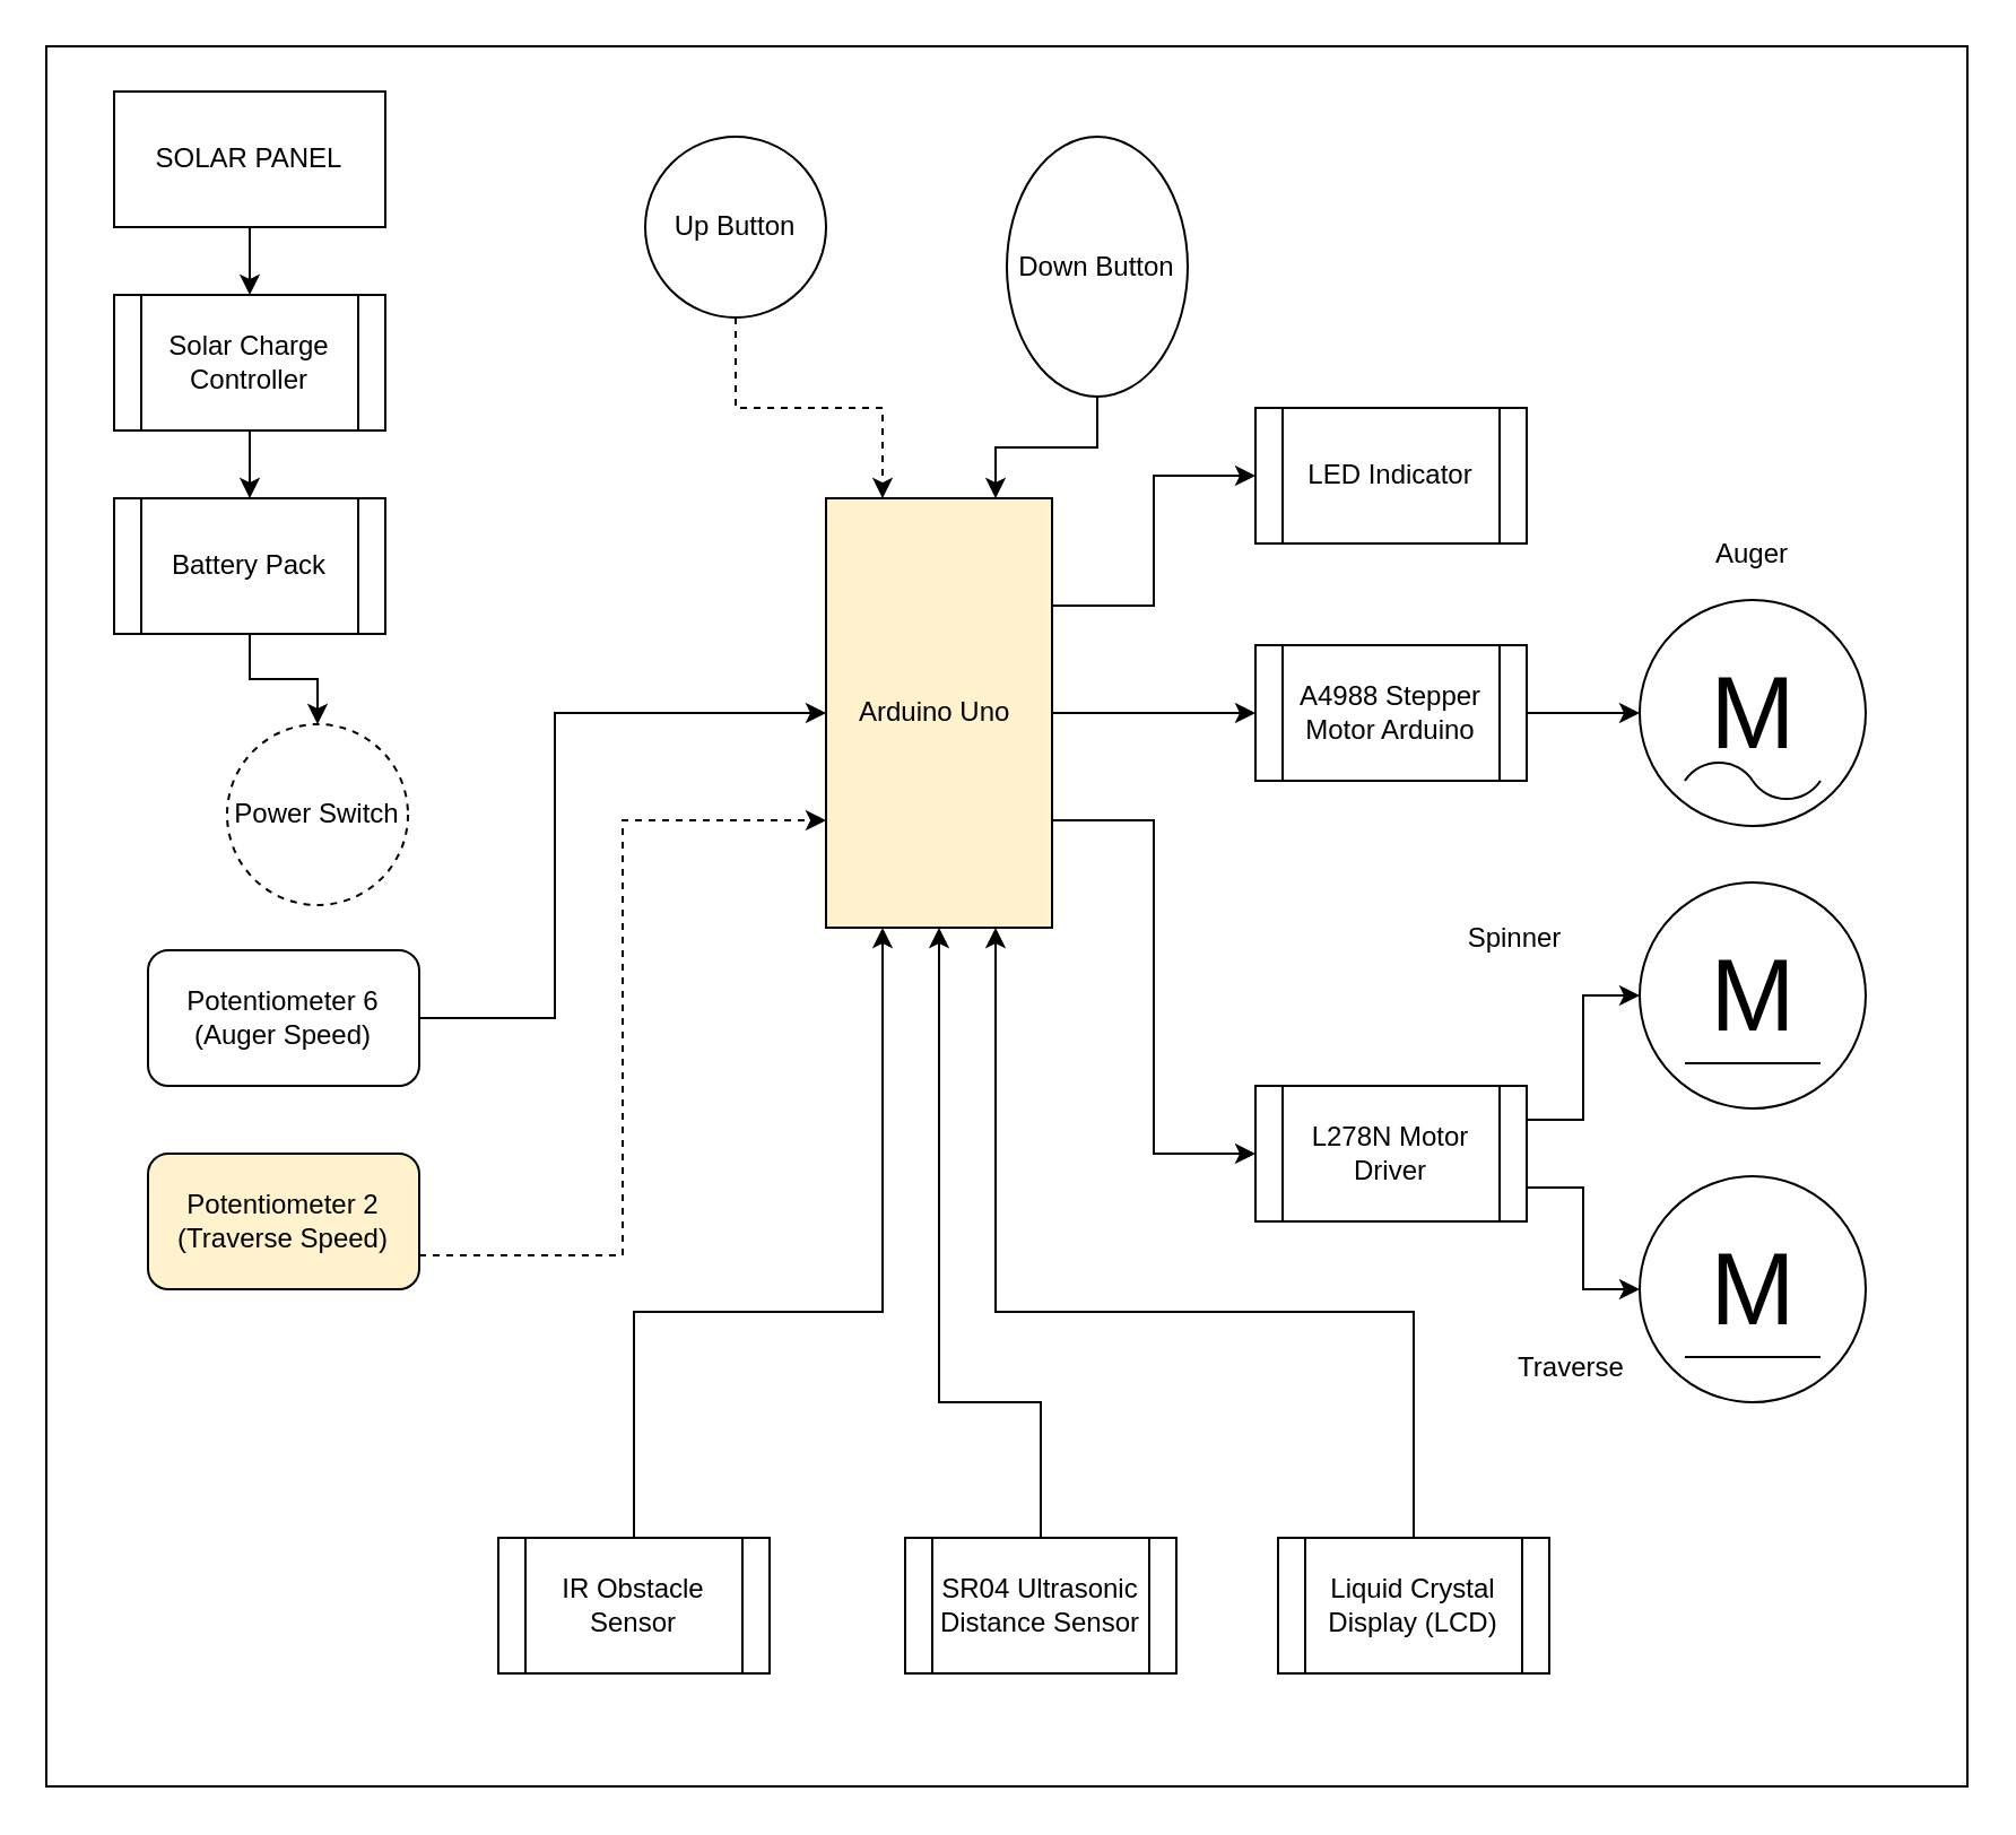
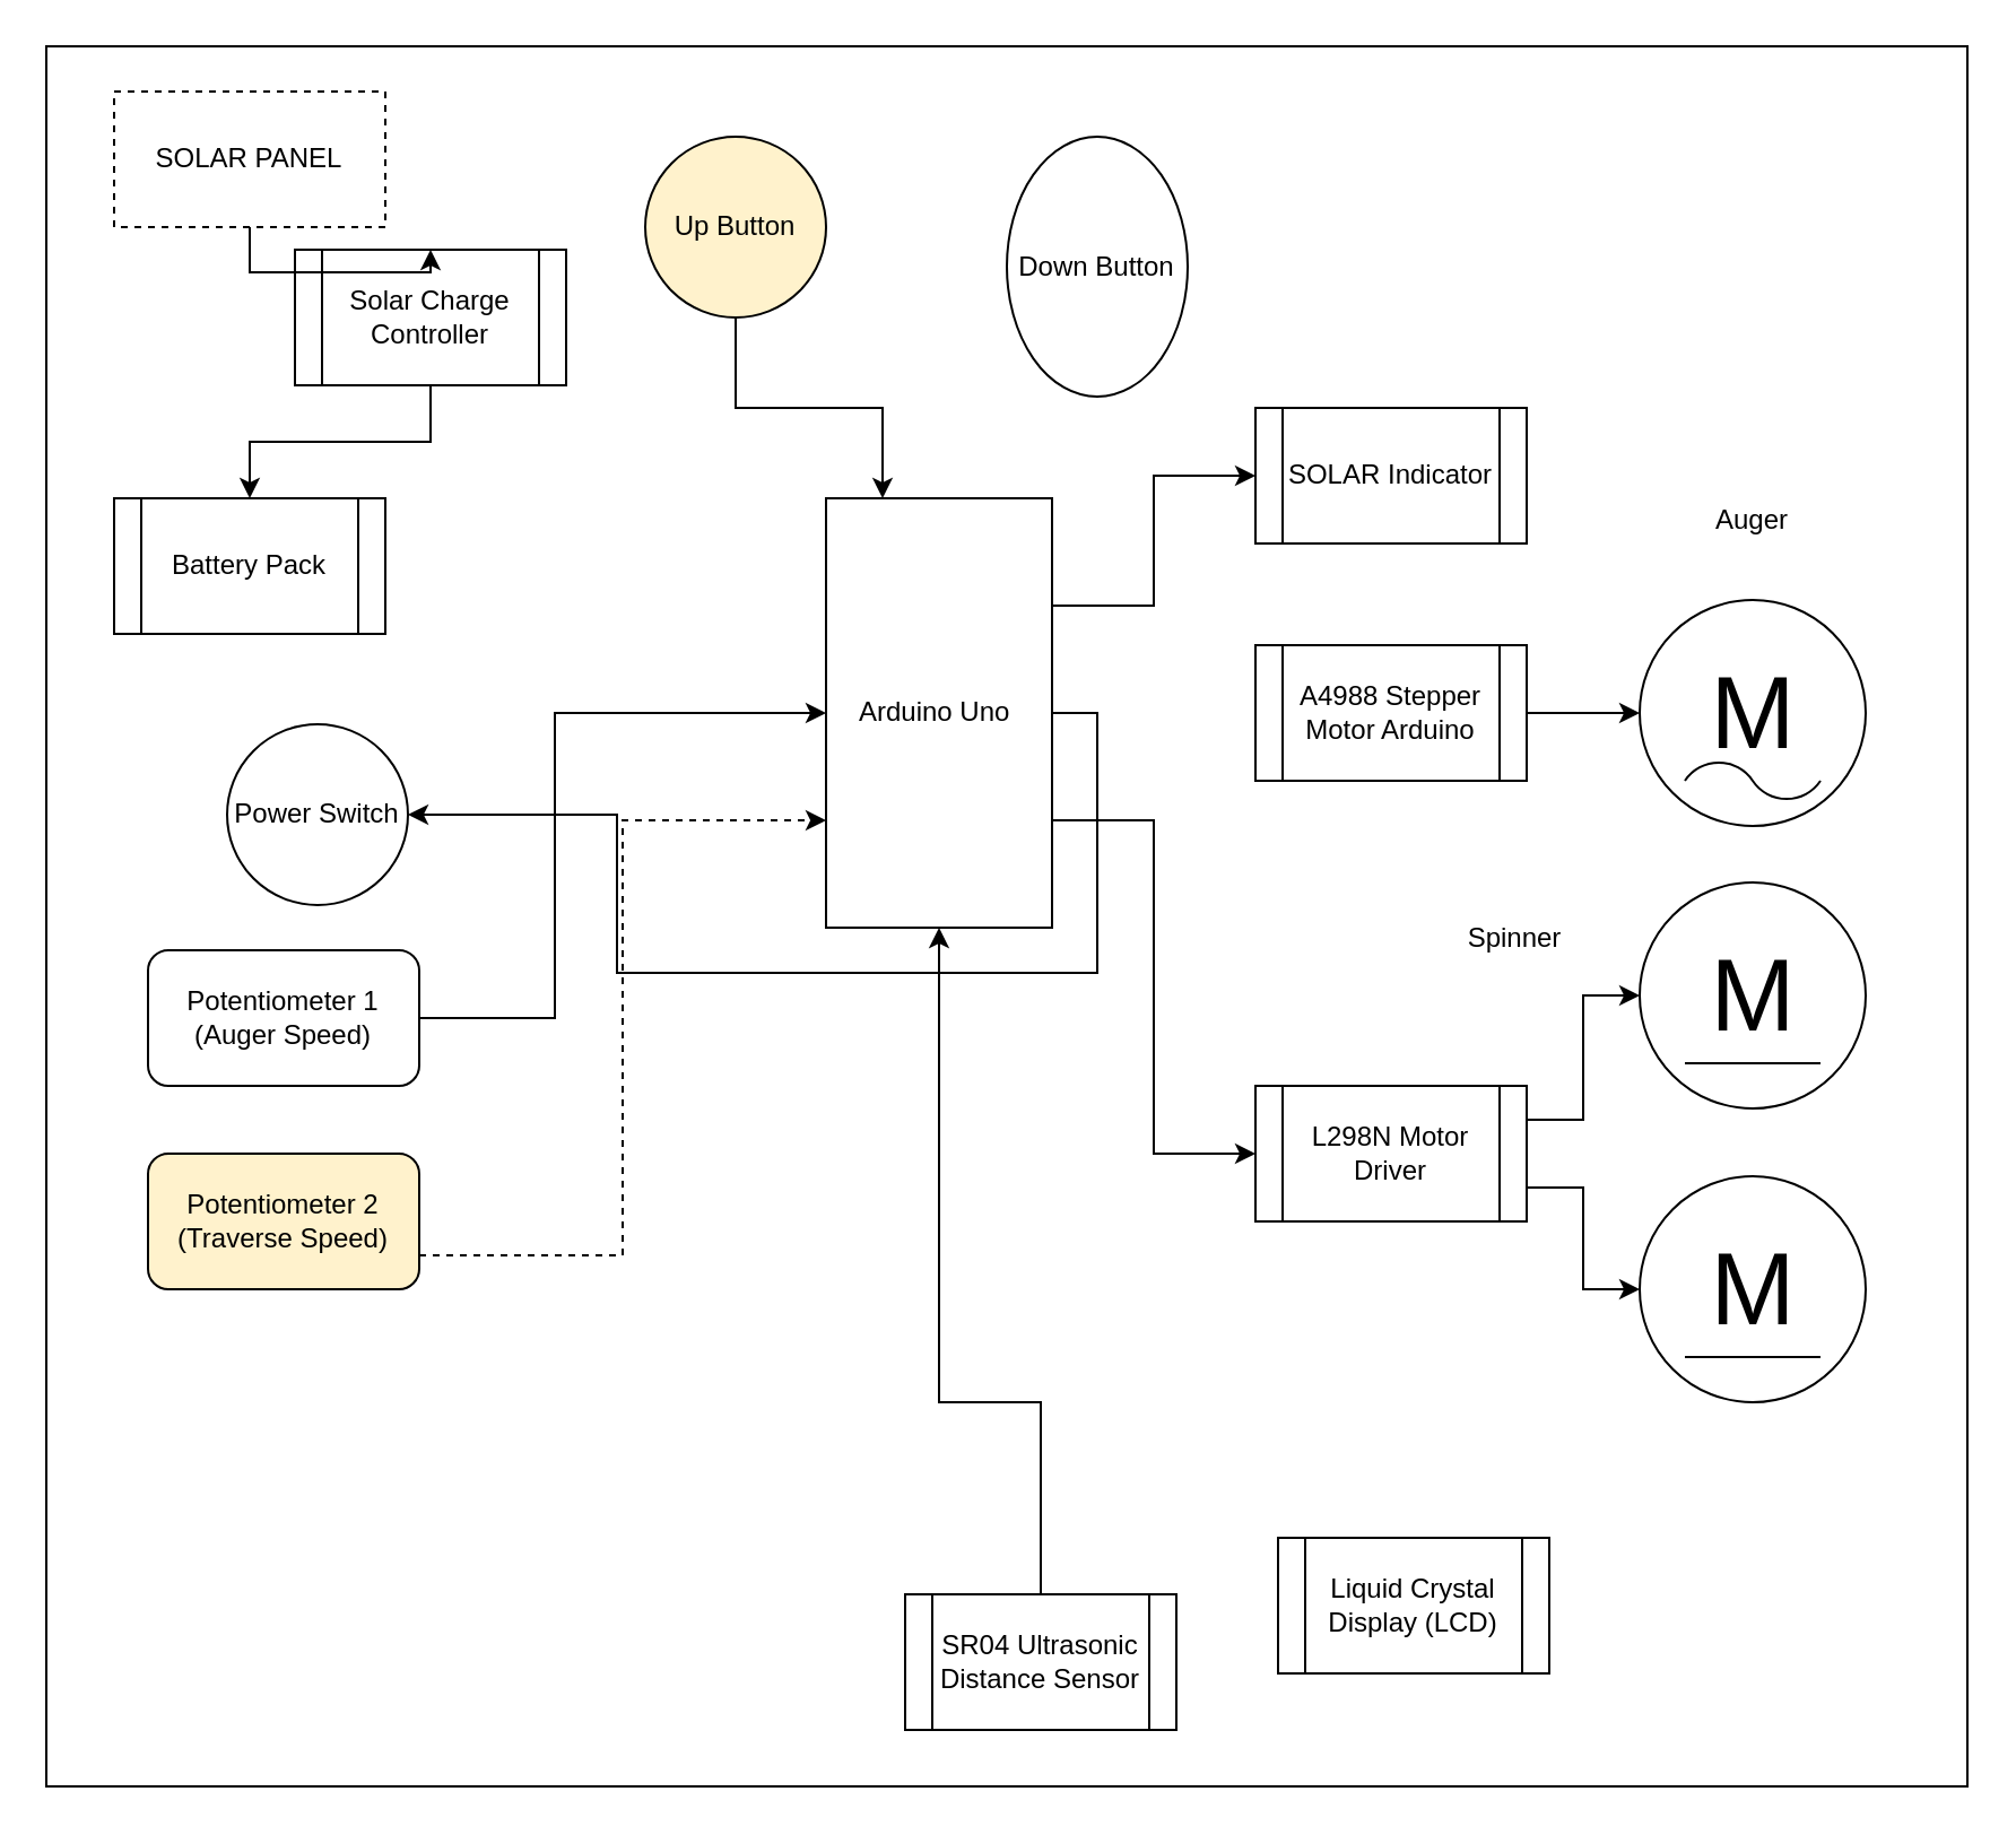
  <mxCell id="0" />
  <mxCell id="1" parent="0" />
  <mxCell id="2" value="" style="rounded=0;whiteSpace=wrap;html=1;" parent="1" vertex="1"><mxGeometry y="20" width="850" height="770" as="geometry" x="20" /></mxCell>
  <mxCell id="3" style="edgeStyle=orthogonalEdgeStyle;rounded=0;orthogonalLoop=1;jettySize=auto;html=1;exitX=1;exitY=0.25;exitDx=0;exitDy=0;entryX=0;entryY=0.5;entryDx=0;entryDy=0;" parent="1" source="6" target="22" edge="1"><mxGeometry relative="1" as="geometry" /></mxCell>
- <mxCell id="4" style="edgeStyle=orthogonalEdgeStyle;rounded=0;orthogonalLoop=1;jettySize=auto;html=1;exitX=1;exitY=0.5;exitDx=0;exitDy=0;entryX=0;entryY=0.5;entryDx=0;entryDy=0;" parent="1" source="6" target="13" edge="1"><mxGeometry relative="1" as="geometry" /></mxCell>
+ <mxCell id="4" style="edgeStyle=orthogonalEdgeStyle;rounded=0;orthogonalLoop=1;jettySize=auto;html=1;exitX=1;exitY=0.5;exitDx=0;exitDy=0;" parent="1" source="6" target="11" edge="1"><mxGeometry relative="1" as="geometry" /></mxCell>
  <mxCell id="5" style="edgeStyle=orthogonalEdgeStyle;rounded=0;orthogonalLoop=1;jettySize=auto;html=1;exitX=1;exitY=0.75;exitDx=0;exitDy=0;entryX=0;entryY=0.5;entryDx=0;entryDy=0;" parent="1" source="6" target="18" edge="1"><mxGeometry relative="1" as="geometry" /></mxCell>
- <mxCell id="6" value="Arduino Uno&amp;nbsp;" style="rounded=0;whiteSpace=wrap;html=1;fillColor=#fff2cc;" parent="1" vertex="1"><mxGeometry x="365" y="220" width="100" height="190" as="geometry" /></mxCell>
- <mxCell id="7" style="edgeStyle=orthogonalEdgeStyle;rounded=0;orthogonalLoop=1;jettySize=auto;html=1;exitX=0.5;exitY=1;exitDx=0;exitDy=0;entryX=0.25;entryY=0;entryDx=0;entryDy=0;dashed=1;" parent="1" source="8" target="6" edge="1"><mxGeometry relative="1" as="geometry" /></mxCell>
- <mxCell id="8" value="Up Button" style="ellipse;whiteSpace=wrap;html=1;aspect=fixed;" parent="1" vertex="1"><mxGeometry x="285" y="60" width="80" height="80" as="geometry" /></mxCell>
- <mxCell id="9" style="edgeStyle=orthogonalEdgeStyle;rounded=0;orthogonalLoop=1;jettySize=auto;html=1;exitX=0.5;exitY=1;exitDx=0;exitDy=0;entryX=0.75;entryY=0;entryDx=0;entryDy=0;" parent="1" source="10" target="6" edge="1"><mxGeometry relative="1" as="geometry" /></mxCell>
+ <mxCell id="6" value="Arduino Uno&amp;nbsp;" style="rounded=0;whiteSpace=wrap;html=1;" parent="1" vertex="1"><mxGeometry x="365" y="220" width="100" height="190" as="geometry" /></mxCell>
+ <mxCell id="7" style="edgeStyle=orthogonalEdgeStyle;rounded=0;orthogonalLoop=1;jettySize=auto;html=1;exitX=0.5;exitY=1;exitDx=0;exitDy=0;entryX=0.25;entryY=0;entryDx=0;entryDy=0;" parent="1" source="8" target="6" edge="1"><mxGeometry relative="1" as="geometry" /></mxCell>
+ <mxCell id="8" value="Up Button" style="ellipse;whiteSpace=wrap;html=1;aspect=fixed;fillColor=#fff2cc;" parent="1" vertex="1"><mxGeometry x="285" y="60" width="80" height="80" as="geometry" /></mxCell>
  <mxCell id="10" value="Down Button" style="ellipse;whiteSpace=wrap;html=1;aspect=fixed;" parent="1" vertex="1"><mxGeometry x="445" y="60" width="80" height="115" as="geometry" /></mxCell>
- <mxCell id="11" value="Power Switch" style="ellipse;whiteSpace=wrap;html=1;aspect=fixed;dashed=1;" parent="1" vertex="1"><mxGeometry x="100" y="320" width="80" height="80" as="geometry" /></mxCell>
+ <mxCell id="11" value="Power Switch" style="ellipse;whiteSpace=wrap;html=1;aspect=fixed;" parent="1" vertex="1"><mxGeometry x="100" y="320" width="80" height="80" as="geometry" /></mxCell>
  <mxCell id="12" style="edgeStyle=orthogonalEdgeStyle;rounded=0;orthogonalLoop=1;jettySize=auto;html=1;exitX=1;exitY=0.5;exitDx=0;exitDy=0;entryX=0;entryY=0.5;entryDx=0;entryDy=0;entryPerimeter=0;" parent="1" source="13" target="14" edge="1"><mxGeometry relative="1" as="geometry" /></mxCell>
  <mxCell id="13" value="A4988 Stepper Motor Arduino" style="shape=process;whiteSpace=wrap;html=1;backgroundOutline=1;" parent="1" vertex="1"><mxGeometry x="555" y="285" width="120" height="60" as="geometry" /></mxCell>
  <mxCell id="14" value="M" style="dashed=0;outlineConnect=0;align=center;html=1;shape=mxgraph.pid.engines.electric_motor_(ac);fontSize=45;" parent="1" vertex="1"><mxGeometry x="725" y="265" width="100" height="100" as="geometry" /></mxCell>
  <mxCell id="15" value="M" style="dashed=0;outlineConnect=0;align=center;html=1;shape=mxgraph.pid.engines.electric_motor_(dc);fontSize=45;" parent="1" vertex="1"><mxGeometry x="725" y="390" width="100" height="100" as="geometry" /></mxCell>
  <mxCell id="16" style="edgeStyle=orthogonalEdgeStyle;rounded=0;orthogonalLoop=1;jettySize=auto;html=1;exitX=1;exitY=0.25;exitDx=0;exitDy=0;" parent="1" source="18" target="15" edge="1"><mxGeometry relative="1" as="geometry" /></mxCell>
  <mxCell id="17" style="edgeStyle=orthogonalEdgeStyle;rounded=0;orthogonalLoop=1;jettySize=auto;html=1;exitX=1;exitY=0.75;exitDx=0;exitDy=0;entryX=0;entryY=0.5;entryDx=0;entryDy=0;entryPerimeter=0;" parent="1" source="18" target="19" edge="1"><mxGeometry relative="1" as="geometry" /></mxCell>
- <mxCell id="18" value="L278N Motor Driver" style="shape=process;whiteSpace=wrap;html=1;backgroundOutline=1;" parent="1" vertex="1"><mxGeometry x="555" y="480" width="120" height="60" as="geometry" /></mxCell>
+ <mxCell id="18" value="L298N Motor Driver" style="shape=process;whiteSpace=wrap;html=1;backgroundOutline=1;" parent="1" vertex="1"><mxGeometry x="555" y="480" width="120" height="60" as="geometry" /></mxCell>
  <mxCell id="19" value="M" style="dashed=0;outlineConnect=0;align=center;html=1;shape=mxgraph.pid.engines.electric_motor_(dc);fontSize=45;" parent="1" vertex="1"><mxGeometry x="725" y="520" width="100" height="100" as="geometry" /></mxCell>
- <mxCell id="20" value="" style="edgeStyle=orthogonalEdgeStyle;rounded=0;orthogonalLoop=1;jettySize=auto;html=1;" parent="1" source="21" target="11" edge="1"><mxGeometry relative="1" as="geometry" /></mxCell>
  <mxCell id="21" value="Battery Pack" style="shape=process;whiteSpace=wrap;html=1;backgroundOutline=1;" parent="1" vertex="1"><mxGeometry x="50" y="220" width="120" height="60" as="geometry" /></mxCell>
- <mxCell id="22" value="LED Indicator" style="shape=process;whiteSpace=wrap;html=1;backgroundOutline=1;" parent="1" vertex="1"><mxGeometry x="555" y="180" width="120" height="60" as="geometry" /></mxCell>
- <mxCell id="23" style="edgeStyle=orthogonalEdgeStyle;rounded=0;orthogonalLoop=1;jettySize=auto;html=1;exitX=0.5;exitY=0;exitDx=0;exitDy=0;entryX=0.75;entryY=1;entryDx=0;entryDy=0;" parent="1" source="24" target="6" edge="1"><mxGeometry relative="1" as="geometry"><Array as="points"><mxPoint x="625" y="580" /><mxPoint x="440" y="580" /></Array></mxGeometry></mxCell>
+ <mxCell id="22" value="SOLAR Indicator" style="shape=process;whiteSpace=wrap;html=1;backgroundOutline=1;" parent="1" vertex="1"><mxGeometry x="555" y="180" width="120" height="60" as="geometry" /></mxCell>
  <mxCell id="24" value="Liquid Crystal Display (LCD)" style="shape=process;whiteSpace=wrap;html=1;backgroundOutline=1;" parent="1" vertex="1"><mxGeometry x="565" y="680" width="120" height="60" as="geometry" /></mxCell>
  <mxCell id="25" style="edgeStyle=orthogonalEdgeStyle;rounded=0;orthogonalLoop=1;jettySize=auto;html=1;exitX=1;exitY=0.5;exitDx=0;exitDy=0;entryX=0;entryY=0.5;entryDx=0;entryDy=0;" parent="1" source="26" target="6" edge="1"><mxGeometry relative="1" as="geometry"><Array as="points"><mxPoint x="245" y="450" /><mxPoint x="245" y="315" /></Array></mxGeometry></mxCell>
- <mxCell id="26" value="Potentiometer 6&lt;br&gt;(Auger Speed)" style="rounded=1;whiteSpace=wrap;html=1;" parent="1" vertex="1"><mxGeometry x="65" y="420" width="120" height="60" as="geometry" /></mxCell>
+ <mxCell id="26" value="Potentiometer 1&lt;br&gt;(Auger Speed)" style="rounded=1;whiteSpace=wrap;html=1;" parent="1" vertex="1"><mxGeometry x="65" y="420" width="120" height="60" as="geometry" /></mxCell>
  <mxCell id="27" style="edgeStyle=orthogonalEdgeStyle;rounded=0;orthogonalLoop=1;jettySize=auto;html=1;exitX=1;exitY=0.75;exitDx=0;exitDy=0;entryX=0;entryY=0.75;entryDx=0;entryDy=0;dashed=1;" parent="1" source="28" target="6" edge="1"><mxGeometry relative="1" as="geometry" /></mxCell>
  <mxCell id="28" value="Potentiometer 2&lt;br&gt;(Traverse Speed)" style="rounded=1;whiteSpace=wrap;html=1;fillColor=#fff2cc;" parent="1" vertex="1"><mxGeometry x="65" y="510" width="120" height="60" as="geometry" /></mxCell>
- <mxCell id="29" value="Auger" style="text;html=1;strokeColor=none;fillColor=none;align=center;verticalAlign=middle;whiteSpace=wrap;rounded=0;" parent="1" vertex="1"><mxGeometry x="745" y="230" width="60" height="30" as="geometry" /></mxCell>
+ <mxCell id="29" value="Auger" style="text;html=1;strokeColor=none;fillColor=none;align=center;verticalAlign=middle;whiteSpace=wrap;rounded=0;" parent="1" vertex="1"><mxGeometry x="745" y="215" width="60" height="30" as="geometry" /></mxCell>
  <mxCell id="30" value="Spinner" style="text;html=1;strokeColor=none;fillColor=none;align=center;verticalAlign=middle;whiteSpace=wrap;rounded=0;" parent="1" vertex="1"><mxGeometry x="640" y="400" width="60" height="30" as="geometry" /></mxCell>
- <mxCell id="31" value="Traverse" style="text;html=1;strokeColor=none;fillColor=none;align=center;verticalAlign=middle;whiteSpace=wrap;rounded=0;" parent="1" vertex="1"><mxGeometry x="665" y="590" width="60" height="30" as="geometry" /></mxCell>
  <mxCell id="32" style="edgeStyle=orthogonalEdgeStyle;rounded=0;orthogonalLoop=1;jettySize=auto;html=1;exitX=0.5;exitY=0;exitDx=0;exitDy=0;entryX=0.5;entryY=1;entryDx=0;entryDy=0;" parent="1" source="33" target="6" edge="1"><mxGeometry relative="1" as="geometry"><Array as="points"><mxPoint x="460" y="620" /><mxPoint x="415" y="620" /></Array></mxGeometry></mxCell>
- <mxCell id="33" value="SR04 Ultrasonic Distance Sensor" style="shape=process;whiteSpace=wrap;html=1;backgroundOutline=1;" parent="1" vertex="1"><mxGeometry x="400" y="680" width="120" height="60" as="geometry" /></mxCell>
- <mxCell id="34" style="edgeStyle=orthogonalEdgeStyle;rounded=0;orthogonalLoop=1;jettySize=auto;html=1;exitX=0.5;exitY=0;exitDx=0;exitDy=0;entryX=0.25;entryY=1;entryDx=0;entryDy=0;" parent="1" source="35" target="6" edge="1"><mxGeometry relative="1" as="geometry"><Array as="points"><mxPoint x="280" y="580" /><mxPoint x="390" y="580" /></Array></mxGeometry></mxCell>
- <mxCell id="35" value="IR Obstacle Sensor" style="shape=process;whiteSpace=wrap;html=1;backgroundOutline=1;" parent="1" vertex="1"><mxGeometry x="220" y="680" width="120" height="60" as="geometry" /></mxCell>
+ <mxCell id="33" value="SR04 Ultrasonic Distance Sensor" style="shape=process;whiteSpace=wrap;html=1;backgroundOutline=1;" parent="1" vertex="1"><mxGeometry x="400" y="705" width="120" height="60" as="geometry" /></mxCell>
  <mxCell id="36" style="edgeStyle=orthogonalEdgeStyle;rounded=0;orthogonalLoop=1;jettySize=auto;html=1;exitX=0.5;exitY=1;exitDx=0;exitDy=0;" parent="1" source="37" target="21" edge="1"><mxGeometry relative="1" as="geometry" /></mxCell>
- <mxCell id="37" value="Solar Charge Controller" style="shape=process;whiteSpace=wrap;html=1;backgroundOutline=1;" parent="1" vertex="1"><mxGeometry x="50" y="130" width="120" height="60" as="geometry" /></mxCell>
+ <mxCell id="37" value="Solar Charge Controller" style="shape=process;whiteSpace=wrap;html=1;backgroundOutline=1;" parent="1" vertex="1"><mxGeometry x="130" y="110" width="120" height="60" as="geometry" /></mxCell>
  <mxCell id="38" style="edgeStyle=orthogonalEdgeStyle;rounded=0;orthogonalLoop=1;jettySize=auto;html=1;exitX=0.5;exitY=1;exitDx=0;exitDy=0;" parent="1" source="39" target="37" edge="1"><mxGeometry relative="1" as="geometry" /></mxCell>
- <mxCell id="39" value="SOLAR PANEL" style="rounded=0;whiteSpace=wrap;html=1;" parent="1" vertex="1"><mxGeometry x="50" y="40" width="120" height="60" as="geometry" /></mxCell>
+ <mxCell id="39" value="SOLAR PANEL" style="rounded=0;whiteSpace=wrap;html=1;dashed=1;" parent="1" vertex="1"><mxGeometry x="50" y="40" width="120" height="60" as="geometry" /></mxCell>
